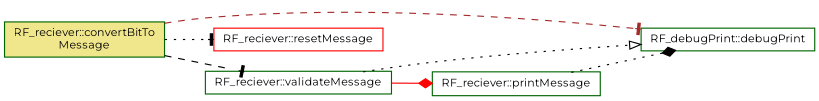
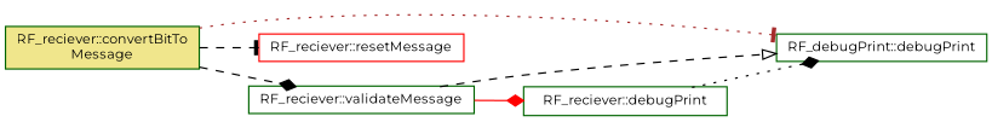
  digraph {
    fontname=Montserrat
    rankdir=LR
    node [color=darkgreen fillcolor=white fontname=Montserrat fontsize=10 shape=record style=filled]
    edge [arrowhead=diamond color=black fontname=Montserrat fontsize=10 labelfontname=Helvetica labelfontsize=10 style=dotted]
    n1 [fillcolor=khaki fontcolor=black height=0.2 label="RF_reciever::convertBitTo\lMessage" width=0.4]
    n2 [height=0.2 label="RF_debugPrint::debugPrint" width=0.4]
    n3 [color=red height=0.2 label="RF_reciever::resetMessage" width=0.4]
    n4 [height=0.2 label="RF_reciever::validateMessage" width=0.4]
-   n5 [height=0.2 label="RF_reciever::printMessage" width=0.4]
-   n1 -> n2 [arrowhead=tee color=brown style=dashed]
-   n1 -> n3 [arrowhead=tee]
-   n1 -> n4 [arrowhead=tee style=dashed]
-   n4 -> n2 [arrowhead=onormal]
+   n5 [height=0.2 label="RF_reciever::debugPrint" width=0.4]
+   n1 -> n2 [arrowhead=tee color=brown]
+   n1 -> n3 [arrowhead=tee style=dashed]
+   n1 -> n4 [style=dashed]
+   n4 -> n2 [arrowhead=onormal style=dashed]
    n4 -> n5 [color=red style=solid]
    n5 -> n2
  }
